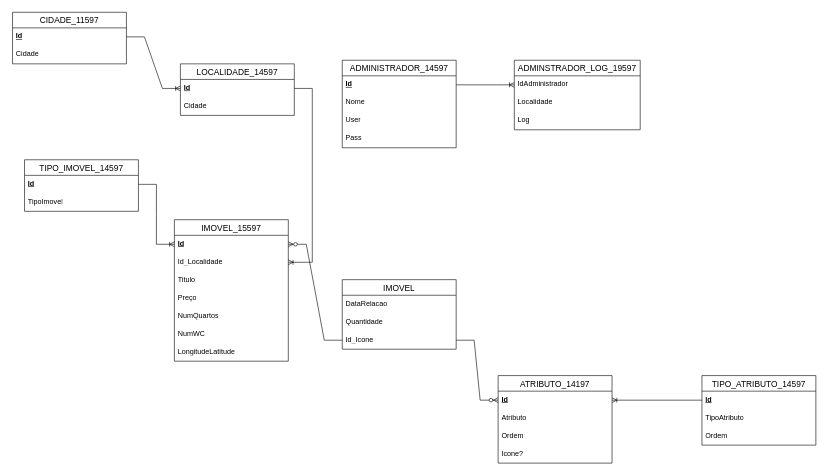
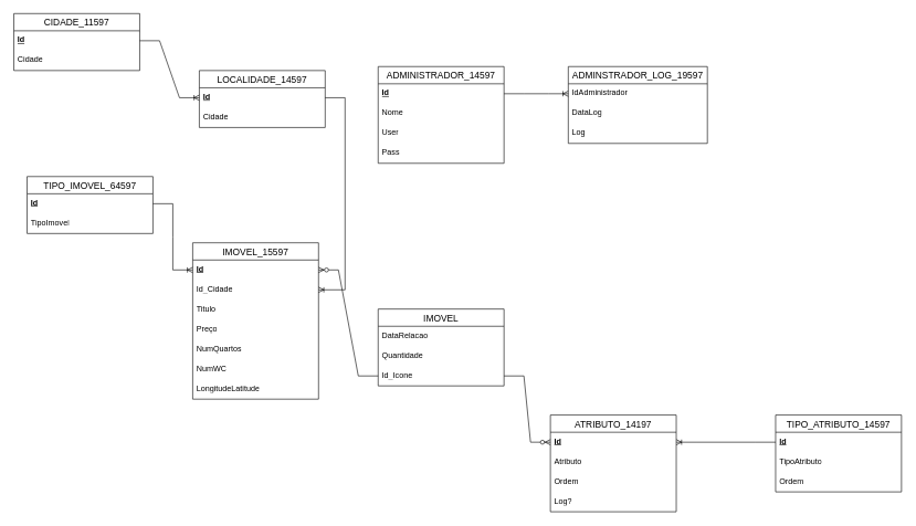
  <mxCell id="0" />
  <mxCell id="1" parent="0" />
  <mxCell id="2" value="ADMINISTRADOR_14597" style="swimlane;fontStyle=0;childLayout=stackLayout;horizontal=1;startSize=26;horizontalStack=0;resizeParent=1;resizeParentMax=0;resizeLast=0;collapsible=1;marginBottom=0;align=center;fontSize=14;" vertex="1" parent="1"><mxGeometry x="570" y="100" width="190" height="146" as="geometry" /></mxCell>
  <mxCell id="3" value="&lt;b&gt;&lt;u&gt;Id&lt;/u&gt;&lt;/b&gt;" style="text;strokeColor=none;fillColor=none;spacingLeft=4;spacingRight=4;overflow=hidden;rotatable=0;points=[[0,0.5],[1,0.5]];portConstraint=eastwest;fontSize=12;whiteSpace=wrap;html=1;" vertex="1" parent="2"><mxGeometry y="26" width="190" height="30" as="geometry" /></mxCell>
  <mxCell id="4" value="Nome" style="text;strokeColor=none;fillColor=none;spacingLeft=4;spacingRight=4;overflow=hidden;rotatable=0;points=[[0,0.5],[1,0.5]];portConstraint=eastwest;fontSize=12;whiteSpace=wrap;html=1;" vertex="1" parent="2"><mxGeometry y="56" width="190" height="30" as="geometry" /></mxCell>
  <mxCell id="5" value="User" style="text;strokeColor=none;fillColor=none;spacingLeft=4;spacingRight=4;overflow=hidden;rotatable=0;points=[[0,0.5],[1,0.5]];portConstraint=eastwest;fontSize=12;whiteSpace=wrap;html=1;" vertex="1" parent="2"><mxGeometry y="86" width="190" height="30" as="geometry" /></mxCell>
  <mxCell id="6" value="Pass" style="text;strokeColor=none;fillColor=none;spacingLeft=4;spacingRight=4;overflow=hidden;rotatable=0;points=[[0,0.5],[1,0.5]];portConstraint=eastwest;fontSize=12;whiteSpace=wrap;html=1;" vertex="1" parent="2"><mxGeometry y="116" width="190" height="30" as="geometry" /></mxCell>
  <mxCell id="7" value="ADMINSTRADOR_LOG_19597" style="swimlane;fontStyle=0;childLayout=stackLayout;horizontal=1;startSize=26;horizontalStack=0;resizeParent=1;resizeParentMax=0;resizeLast=0;collapsible=1;marginBottom=0;align=center;fontSize=14;" vertex="1" parent="1"><mxGeometry x="857" y="100" width="210" height="116" as="geometry" /></mxCell>
  <mxCell id="8" value="IdAdministrador" style="text;strokeColor=none;fillColor=none;spacingLeft=4;spacingRight=4;overflow=hidden;rotatable=0;points=[[0,0.5],[1,0.5]];portConstraint=eastwest;fontSize=12;whiteSpace=wrap;html=1;" vertex="1" parent="7"><mxGeometry y="26" width="210" height="30" as="geometry" /></mxCell>
- <mxCell id="9" value="Localidade" style="text;strokeColor=none;fillColor=none;spacingLeft=4;spacingRight=4;overflow=hidden;rotatable=0;points=[[0,0.5],[1,0.5]];portConstraint=eastwest;fontSize=12;whiteSpace=wrap;html=1;" vertex="1" parent="7"><mxGeometry y="56" width="210" height="30" as="geometry" /></mxCell>
+ <mxCell id="9" value="DataLog" style="text;strokeColor=none;fillColor=none;spacingLeft=4;spacingRight=4;overflow=hidden;rotatable=0;points=[[0,0.5],[1,0.5]];portConstraint=eastwest;fontSize=12;whiteSpace=wrap;html=1;" vertex="1" parent="7"><mxGeometry y="56" width="210" height="30" as="geometry" /></mxCell>
  <mxCell id="10" value="Log" style="text;strokeColor=none;fillColor=none;spacingLeft=4;spacingRight=4;overflow=hidden;rotatable=0;points=[[0,0.5],[1,0.5]];portConstraint=eastwest;fontSize=12;whiteSpace=wrap;html=1;" vertex="1" parent="7"><mxGeometry y="86" width="210" height="30" as="geometry" /></mxCell>
- <mxCell id="11" value="TIPO_IMOVEL_14597" style="swimlane;fontStyle=0;childLayout=stackLayout;horizontal=1;startSize=26;horizontalStack=0;resizeParent=1;resizeParentMax=0;resizeLast=0;collapsible=1;marginBottom=0;align=center;fontSize=14;" vertex="1" parent="1"><mxGeometry x="40" y="266" width="190" height="86" as="geometry" /></mxCell>
+ <mxCell id="11" value="TIPO_IMOVEL_64597" style="swimlane;fontStyle=0;childLayout=stackLayout;horizontal=1;startSize=26;horizontalStack=0;resizeParent=1;resizeParentMax=0;resizeLast=0;collapsible=1;marginBottom=0;align=center;fontSize=14;" vertex="1" parent="1"><mxGeometry x="40" y="266" width="190" height="86" as="geometry" /></mxCell>
  <mxCell id="12" value="&lt;b&gt;&lt;u&gt;Id&lt;/u&gt;&lt;/b&gt;" style="text;strokeColor=none;fillColor=none;spacingLeft=4;spacingRight=4;overflow=hidden;rotatable=0;points=[[0,0.5],[1,0.5]];portConstraint=eastwest;fontSize=12;whiteSpace=wrap;html=1;" vertex="1" parent="11"><mxGeometry y="26" width="190" height="30" as="geometry" /></mxCell>
  <mxCell id="13" value="TipoImovel" style="text;strokeColor=none;fillColor=none;spacingLeft=4;spacingRight=4;overflow=hidden;rotatable=0;points=[[0,0.5],[1,0.5]];portConstraint=eastwest;fontSize=12;whiteSpace=wrap;html=1;" vertex="1" parent="11"><mxGeometry y="56" width="190" height="30" as="geometry" /></mxCell>
  <mxCell id="14" value="IMOVEL_15597" style="swimlane;fontStyle=0;childLayout=stackLayout;horizontal=1;startSize=26;horizontalStack=0;resizeParent=1;resizeParentMax=0;resizeLast=0;collapsible=1;marginBottom=0;align=center;fontSize=14;" vertex="1" parent="1"><mxGeometry x="290" y="366" width="190" height="236" as="geometry" /></mxCell>
  <mxCell id="15" value="&lt;b&gt;&lt;u&gt;Id&lt;/u&gt;&lt;/b&gt;" style="text;strokeColor=none;fillColor=none;spacingLeft=4;spacingRight=4;overflow=hidden;rotatable=0;points=[[0,0.5],[1,0.5]];portConstraint=eastwest;fontSize=12;whiteSpace=wrap;html=1;" vertex="1" parent="14"><mxGeometry y="26" width="190" height="30" as="geometry" /></mxCell>
- <mxCell id="16" value="Id_Localidade" style="text;strokeColor=none;fillColor=none;spacingLeft=4;spacingRight=4;overflow=hidden;rotatable=0;points=[[0,0.5],[1,0.5]];portConstraint=eastwest;fontSize=12;whiteSpace=wrap;html=1;" vertex="1" parent="14"><mxGeometry y="56" width="190" height="30" as="geometry" /></mxCell>
+ <mxCell id="16" value="Id_Cidade" style="text;strokeColor=none;fillColor=none;spacingLeft=4;spacingRight=4;overflow=hidden;rotatable=0;points=[[0,0.5],[1,0.5]];portConstraint=eastwest;fontSize=12;whiteSpace=wrap;html=1;" vertex="1" parent="14"><mxGeometry y="56" width="190" height="30" as="geometry" /></mxCell>
  <mxCell id="17" value="Titulo" style="text;strokeColor=none;fillColor=none;spacingLeft=4;spacingRight=4;overflow=hidden;rotatable=0;points=[[0,0.5],[1,0.5]];portConstraint=eastwest;fontSize=12;whiteSpace=wrap;html=1;" vertex="1" parent="14"><mxGeometry y="86" width="190" height="30" as="geometry" /></mxCell>
  <mxCell id="18" value="Preço" style="text;strokeColor=none;fillColor=none;spacingLeft=4;spacingRight=4;overflow=hidden;rotatable=0;points=[[0,0.5],[1,0.5]];portConstraint=eastwest;fontSize=12;whiteSpace=wrap;html=1;" vertex="1" parent="14"><mxGeometry y="116" width="190" height="30" as="geometry" /></mxCell>
  <mxCell id="19" value="NumQuartos" style="text;strokeColor=none;fillColor=none;spacingLeft=4;spacingRight=4;overflow=hidden;rotatable=0;points=[[0,0.5],[1,0.5]];portConstraint=eastwest;fontSize=12;whiteSpace=wrap;html=1;" vertex="1" parent="14"><mxGeometry y="146" width="190" height="30" as="geometry" /></mxCell>
  <mxCell id="20" value="NumWC" style="text;strokeColor=none;fillColor=none;spacingLeft=4;spacingRight=4;overflow=hidden;rotatable=0;points=[[0,0.5],[1,0.5]];portConstraint=eastwest;fontSize=12;whiteSpace=wrap;html=1;" vertex="1" parent="14"><mxGeometry y="176" width="190" height="30" as="geometry" /></mxCell>
  <mxCell id="21" value="LongitudeLatitude" style="text;strokeColor=none;fillColor=none;spacingLeft=4;spacingRight=4;overflow=hidden;rotatable=0;points=[[0,0.5],[1,0.5]];portConstraint=eastwest;fontSize=12;whiteSpace=wrap;html=1;" vertex="1" parent="14"><mxGeometry y="206" width="190" height="30" as="geometry" /></mxCell>
  <mxCell id="22" value="IMOVEL" style="swimlane;fontStyle=0;childLayout=stackLayout;horizontal=1;startSize=26;horizontalStack=0;resizeParent=1;resizeParentMax=0;resizeLast=0;collapsible=1;marginBottom=0;align=center;fontSize=14;" vertex="1" parent="1"><mxGeometry x="570" y="466" width="190" height="116" as="geometry" /></mxCell>
  <mxCell id="23" value="DataRelacao" style="text;strokeColor=none;fillColor=none;spacingLeft=4;spacingRight=4;overflow=hidden;rotatable=0;points=[[0,0.5],[1,0.5]];portConstraint=eastwest;fontSize=12;whiteSpace=wrap;html=1;" vertex="1" parent="22"><mxGeometry y="26" width="190" height="30" as="geometry" /></mxCell>
  <mxCell id="24" value="Quantidade" style="text;strokeColor=none;fillColor=none;spacingLeft=4;spacingRight=4;overflow=hidden;rotatable=0;points=[[0,0.5],[1,0.5]];portConstraint=eastwest;fontSize=12;whiteSpace=wrap;html=1;" vertex="1" parent="22"><mxGeometry y="56" width="190" height="30" as="geometry" /></mxCell>
  <mxCell id="25" value="Id_Icone" style="text;strokeColor=none;fillColor=none;spacingLeft=4;spacingRight=4;overflow=hidden;rotatable=0;points=[[0,0.5],[1,0.5]];portConstraint=eastwest;fontSize=12;whiteSpace=wrap;html=1;" vertex="1" parent="22"><mxGeometry y="86" width="190" height="30" as="geometry" /></mxCell>
  <mxCell id="26" value="TIPO_ATRIBUTO_14597" style="swimlane;fontStyle=0;childLayout=stackLayout;horizontal=1;startSize=26;horizontalStack=0;resizeParent=1;resizeParentMax=0;resizeLast=0;collapsible=1;marginBottom=0;align=center;fontSize=14;" vertex="1" parent="1"><mxGeometry x="1170" y="626" width="190" height="116" as="geometry" /></mxCell>
  <mxCell id="27" value="&lt;b&gt;&lt;u&gt;Id&lt;/u&gt;&lt;/b&gt;" style="text;strokeColor=none;fillColor=none;spacingLeft=4;spacingRight=4;overflow=hidden;rotatable=0;points=[[0,0.5],[1,0.5]];portConstraint=eastwest;fontSize=12;whiteSpace=wrap;html=1;" vertex="1" parent="26"><mxGeometry y="26" width="190" height="30" as="geometry" /></mxCell>
  <mxCell id="28" value="TipoAtributo" style="text;strokeColor=none;fillColor=none;spacingLeft=4;spacingRight=4;overflow=hidden;rotatable=0;points=[[0,0.5],[1,0.5]];portConstraint=eastwest;fontSize=12;whiteSpace=wrap;html=1;" vertex="1" parent="26"><mxGeometry y="56" width="190" height="30" as="geometry" /></mxCell>
  <mxCell id="29" value="Ordem" style="text;strokeColor=none;fillColor=none;spacingLeft=4;spacingRight=4;overflow=hidden;rotatable=0;points=[[0,0.5],[1,0.5]];portConstraint=eastwest;fontSize=12;whiteSpace=wrap;html=1;" vertex="1" parent="26"><mxGeometry y="86" width="190" height="30" as="geometry" /></mxCell>
  <mxCell id="30" value="ATRIBUTO_14197" style="swimlane;fontStyle=0;childLayout=stackLayout;horizontal=1;startSize=26;horizontalStack=0;resizeParent=1;resizeParentMax=0;resizeLast=0;collapsible=1;marginBottom=0;align=center;fontSize=14;" vertex="1" parent="1"><mxGeometry x="830" y="626" width="190" height="146" as="geometry" /></mxCell>
  <mxCell id="31" value="&lt;b&gt;&lt;u&gt;Id&lt;/u&gt;&lt;/b&gt;" style="text;strokeColor=none;fillColor=none;spacingLeft=4;spacingRight=4;overflow=hidden;rotatable=0;points=[[0,0.5],[1,0.5]];portConstraint=eastwest;fontSize=12;whiteSpace=wrap;html=1;" vertex="1" parent="30"><mxGeometry y="26" width="190" height="30" as="geometry" /></mxCell>
  <mxCell id="32" value="Atributo" style="text;strokeColor=none;fillColor=none;spacingLeft=4;spacingRight=4;overflow=hidden;rotatable=0;points=[[0,0.5],[1,0.5]];portConstraint=eastwest;fontSize=12;whiteSpace=wrap;html=1;" vertex="1" parent="30"><mxGeometry y="56" width="190" height="30" as="geometry" /></mxCell>
  <mxCell id="33" value="Ordem" style="text;strokeColor=none;fillColor=none;spacingLeft=4;spacingRight=4;overflow=hidden;rotatable=0;points=[[0,0.5],[1,0.5]];portConstraint=eastwest;fontSize=12;whiteSpace=wrap;html=1;" vertex="1" parent="30"><mxGeometry y="86" width="190" height="30" as="geometry" /></mxCell>
- <mxCell id="34" value="Icone?" style="text;strokeColor=none;fillColor=none;spacingLeft=4;spacingRight=4;overflow=hidden;rotatable=0;points=[[0,0.5],[1,0.5]];portConstraint=eastwest;fontSize=12;whiteSpace=wrap;html=1;" vertex="1" parent="30"><mxGeometry y="116" width="190" height="30" as="geometry" /></mxCell>
+ <mxCell id="34" value="Log?" style="text;strokeColor=none;fillColor=none;spacingLeft=4;spacingRight=4;overflow=hidden;rotatable=0;points=[[0,0.5],[1,0.5]];portConstraint=eastwest;fontSize=12;whiteSpace=wrap;html=1;" vertex="1" parent="30"><mxGeometry y="116" width="190" height="30" as="geometry" /></mxCell>
  <mxCell id="35" value="CIDADE_11597" style="swimlane;fontStyle=0;childLayout=stackLayout;horizontal=1;startSize=26;horizontalStack=0;resizeParent=1;resizeParentMax=0;resizeLast=0;collapsible=1;marginBottom=0;align=center;fontSize=14;" vertex="1" parent="1"><mxGeometry x="20" y="20" width="190" height="86" as="geometry" /></mxCell>
  <mxCell id="36" value="&lt;b&gt;&lt;u&gt;Id&lt;/u&gt;&lt;/b&gt;" style="text;strokeColor=none;fillColor=none;spacingLeft=4;spacingRight=4;overflow=hidden;rotatable=0;points=[[0,0.5],[1,0.5]];portConstraint=eastwest;fontSize=12;whiteSpace=wrap;html=1;" vertex="1" parent="35"><mxGeometry y="26" width="190" height="30" as="geometry" /></mxCell>
  <mxCell id="37" value="Cidade" style="text;strokeColor=none;fillColor=none;spacingLeft=4;spacingRight=4;overflow=hidden;rotatable=0;points=[[0,0.5],[1,0.5]];portConstraint=eastwest;fontSize=12;whiteSpace=wrap;html=1;" vertex="1" parent="35"><mxGeometry y="56" width="190" height="30" as="geometry" /></mxCell>
  <mxCell id="38" value="LOCALIDADE_14597" style="swimlane;fontStyle=0;childLayout=stackLayout;horizontal=1;startSize=26;horizontalStack=0;resizeParent=1;resizeParentMax=0;resizeLast=0;collapsible=1;marginBottom=0;align=center;fontSize=14;" vertex="1" parent="1"><mxGeometry x="300" y="106" width="190" height="86" as="geometry" /></mxCell>
  <mxCell id="39" value="&lt;b&gt;&lt;u&gt;Id&lt;/u&gt;&lt;/b&gt;" style="text;strokeColor=none;fillColor=none;spacingLeft=4;spacingRight=4;overflow=hidden;rotatable=0;points=[[0,0.5],[1,0.5]];portConstraint=eastwest;fontSize=12;whiteSpace=wrap;html=1;" vertex="1" parent="38"><mxGeometry y="26" width="190" height="30" as="geometry" /></mxCell>
  <mxCell id="40" value="Cidade" style="text;strokeColor=none;fillColor=none;spacingLeft=4;spacingRight=4;overflow=hidden;rotatable=0;points=[[0,0.5],[1,0.5]];portConstraint=eastwest;fontSize=12;whiteSpace=wrap;html=1;" vertex="1" parent="38"><mxGeometry y="56" width="190" height="30" as="geometry" /></mxCell>
  <mxCell id="41" value="" style="edgeStyle=entityRelationEdgeStyle;fontSize=12;html=1;endArrow=ERoneToMany;startArrow=none;rounded=0;startFill=0;" edge="1" parent="1" source="3" target="8"><mxGeometry width="100" height="100" relative="1" as="geometry"><mxPoint x="600" y="136" as="sourcePoint" /><mxPoint x="700" y="36" as="targetPoint" /></mxGeometry></mxCell>
  <mxCell id="42" value="" style="edgeStyle=entityRelationEdgeStyle;fontSize=12;html=1;endArrow=ERoneToMany;startArrow=none;rounded=0;startFill=0;" edge="1" parent="1" source="12" target="15"><mxGeometry width="100" height="100" relative="1" as="geometry"><mxPoint x="220" y="176" as="sourcePoint" /><mxPoint x="270" y="332" as="targetPoint" /></mxGeometry></mxCell>
  <mxCell id="43" value="" style="edgeStyle=entityRelationEdgeStyle;fontSize=12;html=1;endArrow=ERzeroToMany;endFill=1;startArrow=none;rounded=0;startFill=0;exitX=0;exitY=0.5;exitDx=0;exitDy=0;" edge="1" parent="1" source="25" target="15"><mxGeometry width="100" height="100" relative="1" as="geometry"><mxPoint x="490" y="356" as="sourcePoint" /><mxPoint x="610" y="526" as="targetPoint" /><Array as="points"><mxPoint x="520" y="396" /></Array></mxGeometry></mxCell>
  <mxCell id="44" value="" style="edgeStyle=entityRelationEdgeStyle;fontSize=12;html=1;endArrow=ERzeroToMany;endFill=1;startArrow=none;rounded=0;startFill=0;entryX=0;entryY=0.5;entryDx=0;entryDy=0;" edge="1" parent="1" source="25" target="31"><mxGeometry width="100" height="100" relative="1" as="geometry"><mxPoint x="970" y="516" as="sourcePoint" /><mxPoint x="870" y="276" as="targetPoint" /><Array as="points"><mxPoint x="910" y="345" /></Array></mxGeometry></mxCell>
  <mxCell id="45" value="" style="edgeStyle=entityRelationEdgeStyle;fontSize=12;html=1;endArrow=ERoneToMany;startArrow=none;rounded=0;startFill=0;entryX=1;entryY=0.5;entryDx=0;entryDy=0;" edge="1" parent="1" source="27" target="31"><mxGeometry width="100" height="100" relative="1" as="geometry"><mxPoint x="790" y="526" as="sourcePoint" /><mxPoint x="890" y="426" as="targetPoint" /></mxGeometry></mxCell>
  <mxCell id="46" value="" style="edgeStyle=entityRelationEdgeStyle;fontSize=12;html=1;endArrow=ERoneToMany;startArrow=none;rounded=0;startFill=0;" edge="1" parent="1" source="39" target="16"><mxGeometry width="100" height="100" relative="1" as="geometry"><mxPoint x="330" y="216" as="sourcePoint" /><mxPoint x="530" y="315" as="targetPoint" /></mxGeometry></mxCell>
  <mxCell id="47" value="" style="edgeStyle=entityRelationEdgeStyle;fontSize=12;html=1;endArrow=ERoneToMany;startArrow=none;rounded=0;startFill=0;" edge="1" parent="1" source="36" target="39"><mxGeometry width="100" height="100" relative="1" as="geometry"><mxPoint x="460" y="226" as="sourcePoint" /><mxPoint x="560" y="126" as="targetPoint" /></mxGeometry></mxCell>
